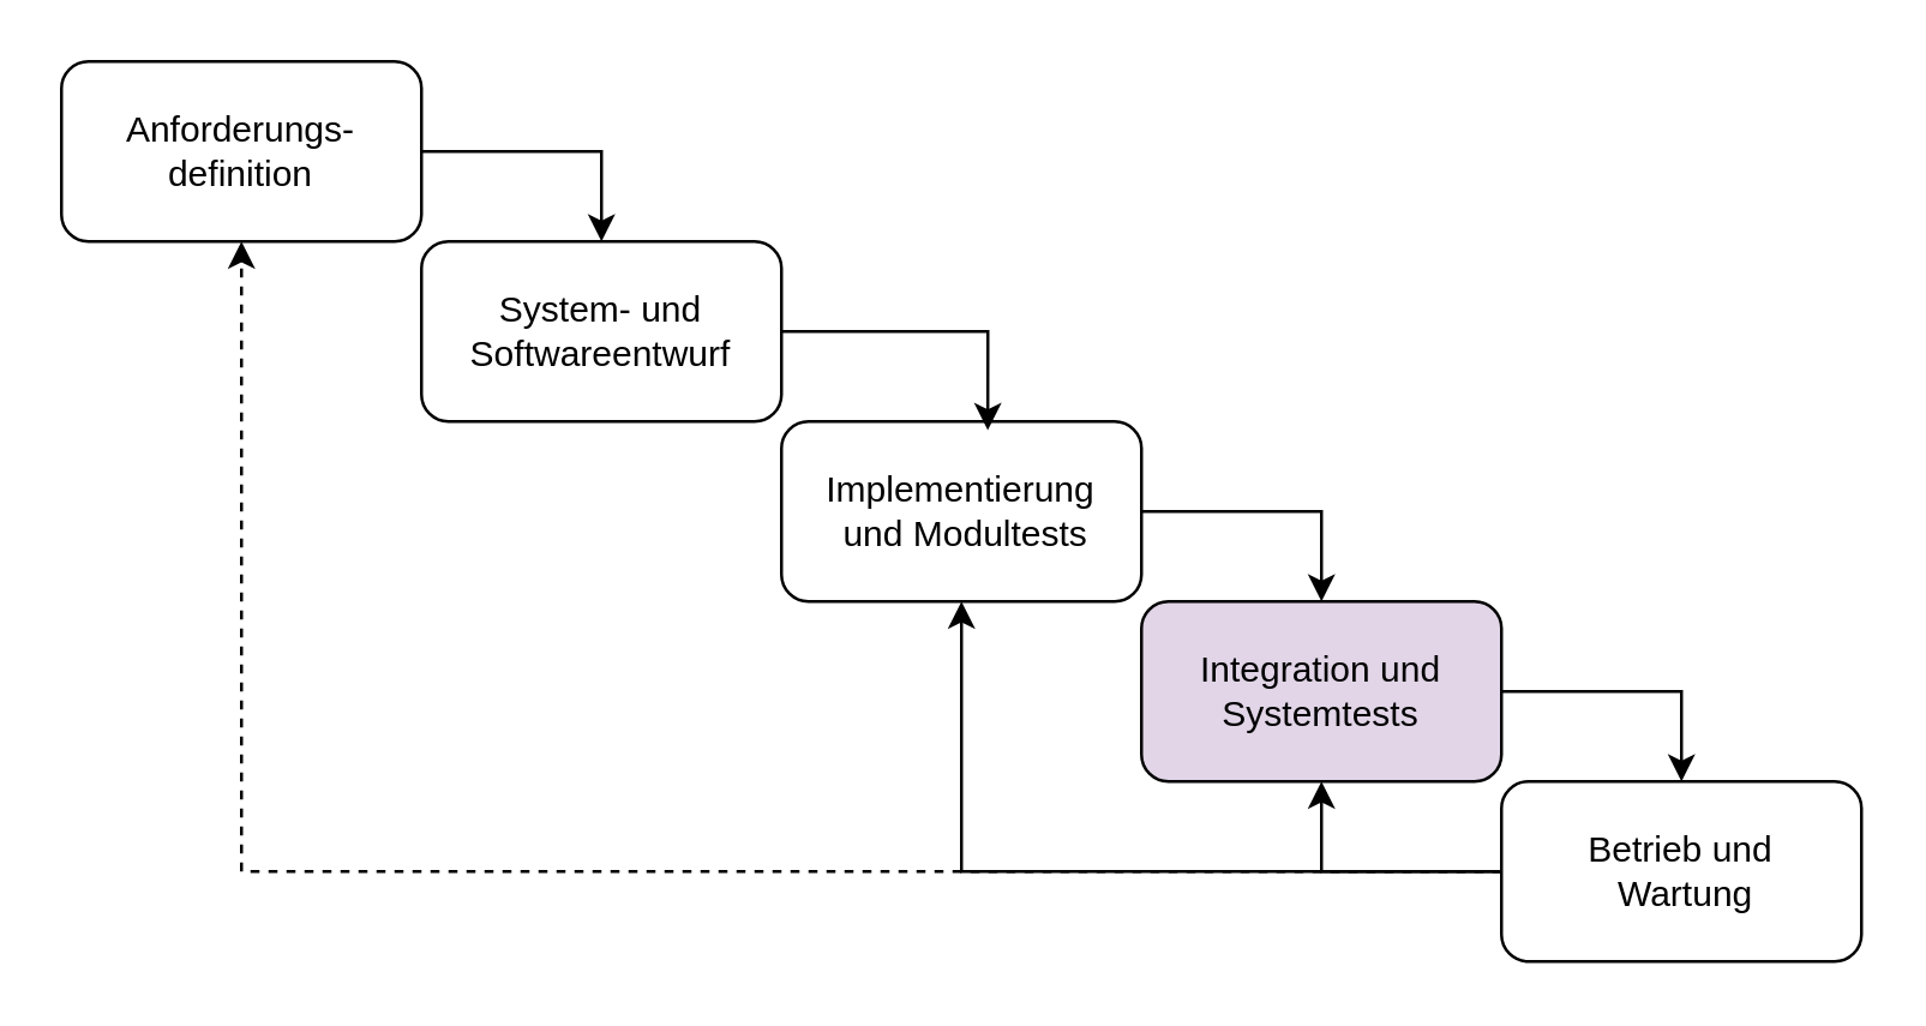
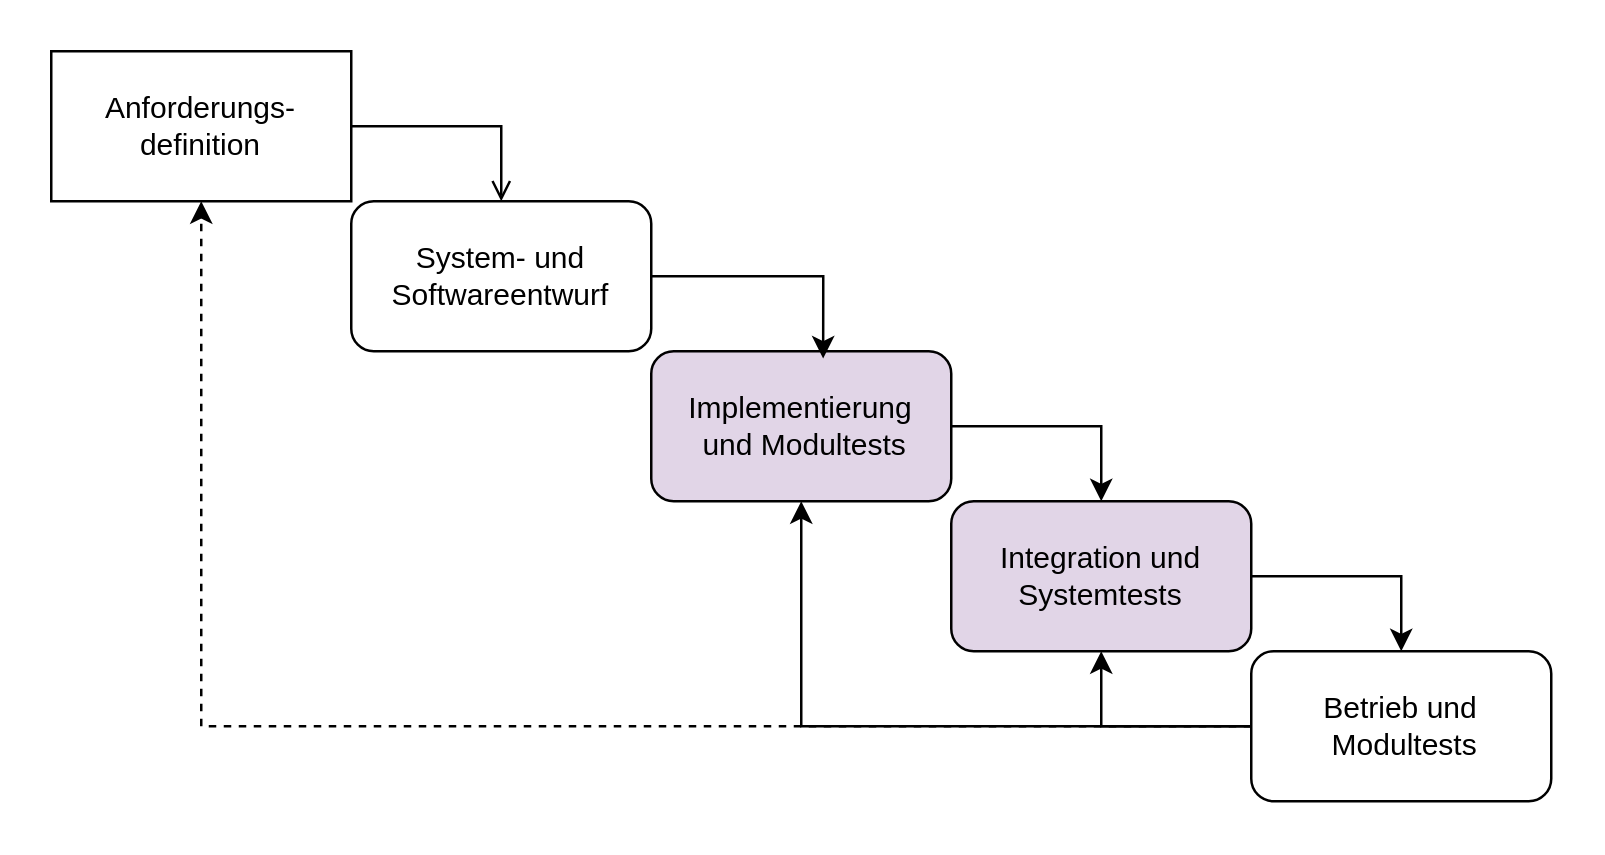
  <mxCell id="0" />
  <mxCell id="1" parent="0" />
- <mxCell id="2" style="edgeStyle=orthogonalEdgeStyle;rounded=0;orthogonalLoop=1;jettySize=auto;html=1;entryX=0.5;entryY=0;entryDx=0;entryDy=0;" edge="1" parent="1" source="3" target="4"><mxGeometry relative="1" as="geometry"><mxPoint x="230" y="20" as="targetPoint" /><Array as="points"><mxPoint x="200" y="50" /></Array></mxGeometry></mxCell>
- <mxCell id="3" value="Anforderungs-definition" style="rounded=1;whiteSpace=wrap;html=1;" vertex="1" parent="1"><mxGeometry x="20" y="20" width="120" height="60" as="geometry" /></mxCell>
+ <mxCell id="2" style="edgeStyle=orthogonalEdgeStyle;rounded=0;orthogonalLoop=1;jettySize=auto;html=1;entryX=0.5;entryY=0;entryDx=0;entryDy=0;endArrow=open;" edge="1" parent="1" source="3" target="4"><mxGeometry relative="1" as="geometry"><mxPoint x="230" y="20" as="targetPoint" /><Array as="points"><mxPoint x="200" y="50" /></Array></mxGeometry></mxCell>
+ <mxCell id="3" value="Anforderungs-definition" style="whiteSpace=wrap;html=1;rounded=0;" vertex="1" parent="1"><mxGeometry x="20" y="20" width="120" height="60" as="geometry" /></mxCell>
  <mxCell id="4" value="System- und Softwareentwurf" style="rounded=1;whiteSpace=wrap;html=1;" vertex="1" parent="1"><mxGeometry x="140" y="80" width="120" height="60" as="geometry" /></mxCell>
  <mxCell id="5" style="edgeStyle=orthogonalEdgeStyle;rounded=0;orthogonalLoop=1;jettySize=auto;html=1;entryX=0.5;entryY=0;entryDx=0;entryDy=0;" edge="1" parent="1" source="6" target="8"><mxGeometry relative="1" as="geometry"><Array as="points"><mxPoint x="440" y="170" /></Array></mxGeometry></mxCell>
- <mxCell id="6" value="Implementierung&lt;div&gt;&amp;nbsp;und Modultests&lt;/div&gt;" style="rounded=1;whiteSpace=wrap;html=1;" vertex="1" parent="1"><mxGeometry x="260" y="140" width="120" height="60" as="geometry" /></mxCell>
+ <mxCell id="6" value="Implementierung&lt;div&gt;&amp;nbsp;und Modultests&lt;/div&gt;" style="rounded=1;whiteSpace=wrap;html=1;fillColor=#e1d5e7;" vertex="1" parent="1"><mxGeometry x="260" y="140" width="120" height="60" as="geometry" /></mxCell>
  <mxCell id="7" style="edgeStyle=orthogonalEdgeStyle;rounded=0;orthogonalLoop=1;jettySize=auto;html=1;" edge="1" parent="1" source="8" target="12"><mxGeometry relative="1" as="geometry"><Array as="points"><mxPoint x="560" y="230" /></Array></mxGeometry></mxCell>
  <mxCell id="8" value="Integration und Systemtests" style="rounded=1;whiteSpace=wrap;html=1;fillColor=#e1d5e7;" vertex="1" parent="1"><mxGeometry x="380" y="200" width="120" height="60" as="geometry" /></mxCell>
  <mxCell id="9" style="edgeStyle=orthogonalEdgeStyle;rounded=0;orthogonalLoop=1;jettySize=auto;html=1;entryX=0.5;entryY=1;entryDx=0;entryDy=0;dashed=1;" edge="1" parent="1" source="12" target="3"><mxGeometry relative="1" as="geometry" /></mxCell>
  <mxCell id="10" style="edgeStyle=orthogonalEdgeStyle;rounded=0;orthogonalLoop=1;jettySize=auto;html=1;entryX=0.5;entryY=1;entryDx=0;entryDy=0;" edge="1" parent="1" source="12" target="8"><mxGeometry relative="1" as="geometry"><Array as="points"><mxPoint x="440" y="290" /></Array></mxGeometry></mxCell>
  <mxCell id="11" style="edgeStyle=orthogonalEdgeStyle;rounded=0;orthogonalLoop=1;jettySize=auto;html=1;entryX=0.5;entryY=1;entryDx=0;entryDy=0;" edge="1" parent="1" source="12" target="6"><mxGeometry relative="1" as="geometry" /></mxCell>
- <mxCell id="12" value="Betrieb und&lt;div&gt;&amp;nbsp;Wartung&lt;/div&gt;" style="rounded=1;whiteSpace=wrap;html=1;" vertex="1" parent="1"><mxGeometry x="500" y="260" width="120" height="60" as="geometry" /></mxCell>
+ <mxCell id="12" value="Betrieb und&lt;div&gt;&amp;nbsp;Modultests&lt;/div&gt;" style="rounded=1;whiteSpace=wrap;html=1;" vertex="1" parent="1"><mxGeometry x="500" y="260" width="120" height="60" as="geometry" /></mxCell>
  <mxCell id="13" style="edgeStyle=orthogonalEdgeStyle;rounded=0;orthogonalLoop=1;jettySize=auto;html=1;entryX=0.573;entryY=0.049;entryDx=0;entryDy=0;entryPerimeter=0;" edge="1" parent="1" source="4" target="6"><mxGeometry relative="1" as="geometry"><Array as="points"><mxPoint x="329" y="110" /></Array></mxGeometry></mxCell>
